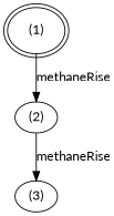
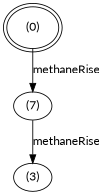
  digraph {
    fontname=Lato
    mclimit=10.0
    nodesep=0.05
    node [fontname=Lato]
    edge [fontname=Lato]
-   n1 [height=0.25 label="(1)" peripheries=2 width=0.25]
-   n2 [height=0.25 label="(2)" width=0.25]
+   n1 [height=0.25 label="(0)" peripheries=2 width=0.25]
+   n2 [height=0.25 label="(7)" width=0.25]
    n3 [height=0.25 label="(3)" width=0.25]
    n1 -> n2 [label=methaneRise]
    n2 -> n3 [label=methaneRise]
  }
